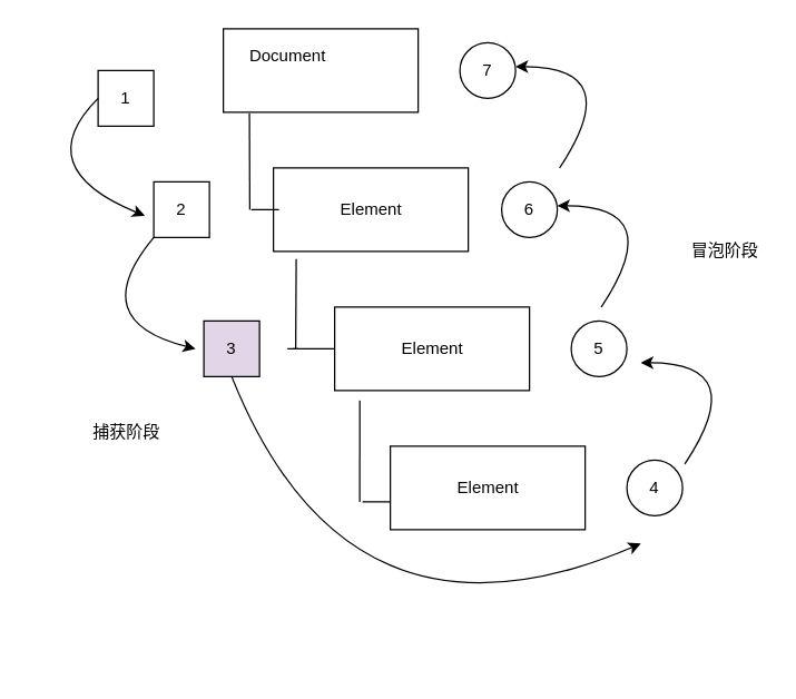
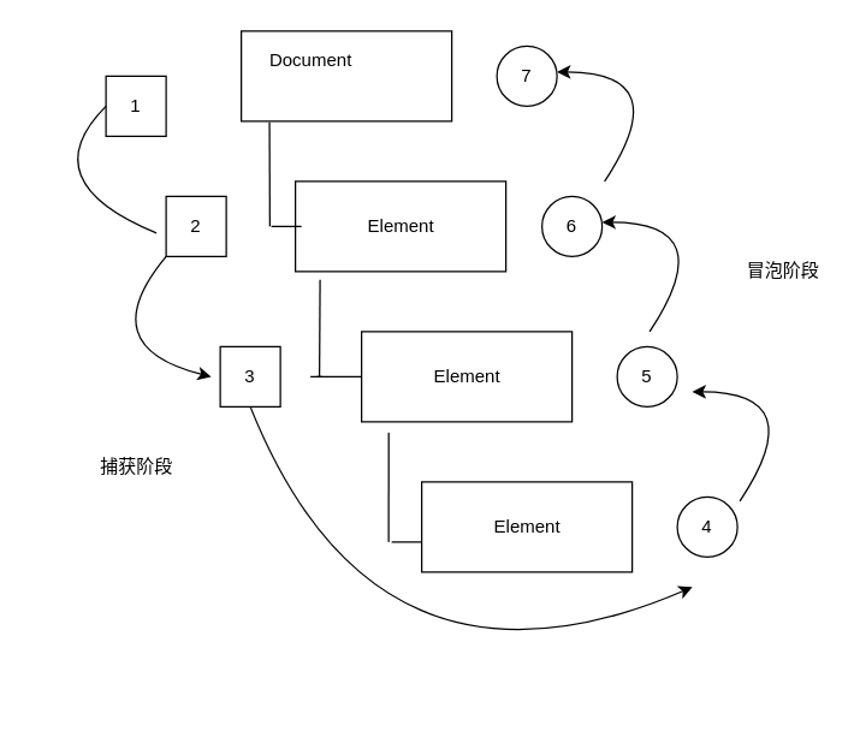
  <mxCell id="0" />
  <mxCell id="1" parent="0" />
  <mxCell id="2" value="" style="rounded=0;whiteSpace=wrap;html=1;" vertex="1" parent="1"><mxGeometry x="160" y="20" width="140" height="60" as="geometry" /></mxCell>
  <mxCell id="3" value="" style="rounded=0;whiteSpace=wrap;html=1;" vertex="1" parent="1"><mxGeometry x="196" y="120" width="140" height="60" as="geometry" /></mxCell>
  <mxCell id="4" value="Document" style="text;html=1;align=center;verticalAlign=middle;resizable=0;points=[];autosize=1;strokeColor=none;fillColor=none;" vertex="1" parent="1"><mxGeometry x="171" y="30" width="70" height="20" as="geometry" /></mxCell>
  <mxCell id="5" value="Element" style="text;html=1;align=center;verticalAlign=middle;resizable=0;points=[];autosize=1;strokeColor=none;fillColor=none;" vertex="1" parent="1"><mxGeometry x="236" y="140" width="60" height="20" as="geometry" /></mxCell>
  <mxCell id="6" value="" style="rounded=0;whiteSpace=wrap;html=1;" vertex="1" parent="1"><mxGeometry x="280" y="320" width="140" height="60" as="geometry" /></mxCell>
  <mxCell id="7" value="Element" style="text;html=1;align=center;verticalAlign=middle;resizable=0;points=[];autosize=1;strokeColor=none;fillColor=none;" vertex="1" parent="1"><mxGeometry x="320" y="340" width="60" height="20" as="geometry" /></mxCell>
  <mxCell id="8" value="" style="rounded=0;whiteSpace=wrap;html=1;" vertex="1" parent="1"><mxGeometry x="240" y="220" width="140" height="60" as="geometry" /></mxCell>
  <mxCell id="9" value="Element" style="text;html=1;align=center;verticalAlign=middle;resizable=0;points=[];autosize=1;strokeColor=none;fillColor=none;" vertex="1" parent="1"><mxGeometry x="280" y="240" width="60" height="20" as="geometry" /></mxCell>
  <mxCell id="10" value="" style="endArrow=none;html=1;entryX=0.134;entryY=1.013;entryDx=0;entryDy=0;entryPerimeter=0;curved=1;" edge="1" parent="1" target="2"><mxGeometry width="50" height="50" relative="1" as="geometry"><mxPoint x="179" y="150" as="sourcePoint" /><mxPoint x="460" y="240" as="targetPoint" /></mxGeometry></mxCell>
  <mxCell id="11" value="" style="endArrow=none;html=1;curved=1;" edge="1" parent="1"><mxGeometry width="50" height="50" relative="1" as="geometry"><mxPoint x="180" y="150" as="sourcePoint" /><mxPoint x="200" y="150" as="targetPoint" /></mxGeometry></mxCell>
  <mxCell id="12" value="" style="endArrow=none;html=1;exitDx=0;exitDy=0;exitPerimeter=0;startArrow=none;curved=1;" edge="1" parent="1"><mxGeometry width="50" height="50" relative="1" as="geometry"><mxPoint x="206" y="250" as="sourcePoint" /><mxPoint x="214" y="250" as="targetPoint" /></mxGeometry></mxCell>
  <mxCell id="13" value="" style="endArrow=none;html=1;curved=1;exitX=0.129;exitY=1.12;exitDx=0;exitDy=0;exitPerimeter=0;" edge="1" parent="1" source="8"><mxGeometry width="50" height="50" relative="1" as="geometry"><mxPoint x="410" y="190" as="sourcePoint" /><mxPoint x="258" y="360" as="targetPoint" /></mxGeometry></mxCell>
  <mxCell id="14" value="" style="endArrow=none;html=1;curved=1;" edge="1" parent="1"><mxGeometry width="50" height="50" relative="1" as="geometry"><mxPoint x="260" y="360" as="sourcePoint" /><mxPoint x="280" y="360" as="targetPoint" /></mxGeometry></mxCell>
  <mxCell id="15" value="" style="endArrow=none;html=1;curved=1;entryX=0.117;entryY=1.093;entryDx=0;entryDy=0;entryPerimeter=0;" edge="1" parent="1" target="3"><mxGeometry width="50" height="50" relative="1" as="geometry"><mxPoint x="212" y="250" as="sourcePoint" /><mxPoint x="420" y="140" as="targetPoint" /></mxGeometry></mxCell>
  <mxCell id="16" value="" style="endArrow=none;html=1;curved=1;entryX=0;entryY=0.5;entryDx=0;entryDy=0;" edge="1" parent="1" target="8"><mxGeometry width="50" height="50" relative="1" as="geometry"><mxPoint x="210" y="250" as="sourcePoint" /><mxPoint x="420" y="140" as="targetPoint" /></mxGeometry></mxCell>
  <mxCell id="17" value="1" style="whiteSpace=wrap;html=1;aspect=fixed;" vertex="1" parent="1"><mxGeometry x="70" y="50" width="40" height="40" as="geometry" /></mxCell>
  <mxCell id="18" value="2" style="whiteSpace=wrap;html=1;aspect=fixed;" vertex="1" parent="1"><mxGeometry x="110" y="130" width="40" height="40" as="geometry" /></mxCell>
- <mxCell id="19" value="3" style="whiteSpace=wrap;html=1;aspect=fixed;fillColor=#e1d5e7;" vertex="1" parent="1"><mxGeometry x="146" y="230" width="40" height="40" as="geometry" /></mxCell>
- <mxCell id="20" value="" style="endArrow=classic;html=1;curved=1;exitX=0;exitY=0.5;exitDx=0;exitDy=0;entryX=-0.16;entryY=0.61;entryDx=0;entryDy=0;entryPerimeter=0;" edge="1" parent="1" source="17" target="18"><mxGeometry width="50" height="50" relative="1" as="geometry"><mxPoint x="370" y="190" as="sourcePoint" /><mxPoint x="420" y="140" as="targetPoint" /><Array as="points"><mxPoint x="20" y="120" /></Array></mxGeometry></mxCell>
+ <mxCell id="19" value="3" style="whiteSpace=wrap;html=1;aspect=fixed;" vertex="1" parent="1"><mxGeometry x="146" y="230" width="40" height="40" as="geometry" /></mxCell>
+ <mxCell id="20" value="" style="endArrow=none;html=1;curved=1;exitX=0;exitY=0.5;exitDx=0;exitDy=0;entryX=-0.16;entryY=0.61;entryDx=0;entryDy=0;entryPerimeter=0;" edge="1" parent="1" source="17" target="18"><mxGeometry width="50" height="50" relative="1" as="geometry"><mxPoint x="370" y="190" as="sourcePoint" /><mxPoint x="420" y="140" as="targetPoint" /><Array as="points"><mxPoint x="20" y="120" /></Array></mxGeometry></mxCell>
  <mxCell id="21" value="" style="endArrow=classic;html=1;curved=1;exitX=0;exitY=1;exitDx=0;exitDy=0;" edge="1" parent="1" source="18"><mxGeometry width="50" height="50" relative="1" as="geometry"><mxPoint x="370" y="190" as="sourcePoint" /><mxPoint x="140" y="250" as="targetPoint" /><Array as="points"><mxPoint x="60" y="230" /></Array></mxGeometry></mxCell>
  <mxCell id="22" value="" style="endArrow=classic;html=1;curved=1;exitX=0.5;exitY=1;exitDx=0;exitDy=0;" edge="1" parent="1" source="19"><mxGeometry width="50" height="50" relative="1" as="geometry"><mxPoint x="370" y="190" as="sourcePoint" /><mxPoint x="460" y="390" as="targetPoint" /><Array as="points"><mxPoint x="250" y="480" /></Array></mxGeometry></mxCell>
  <mxCell id="23" value="4" style="ellipse;whiteSpace=wrap;html=1;aspect=fixed;" vertex="1" parent="1"><mxGeometry x="450" y="330" width="40" height="40" as="geometry" /></mxCell>
  <mxCell id="24" value="5" style="ellipse;whiteSpace=wrap;html=1;aspect=fixed;" vertex="1" parent="1"><mxGeometry x="410" y="230" width="40" height="40" as="geometry" /></mxCell>
  <mxCell id="25" value="6" style="ellipse;whiteSpace=wrap;html=1;aspect=fixed;" vertex="1" parent="1"><mxGeometry x="360" y="130" width="40" height="40" as="geometry" /></mxCell>
  <mxCell id="26" value="7" style="ellipse;whiteSpace=wrap;html=1;aspect=fixed;" vertex="1" parent="1"><mxGeometry x="330" y="30" width="40" height="40" as="geometry" /></mxCell>
  <mxCell id="27" value="" style="endArrow=classic;html=1;curved=1;exitX=1.04;exitY=0.07;exitDx=0;exitDy=0;exitPerimeter=0;" edge="1" parent="1" source="23"><mxGeometry width="50" height="50" relative="1" as="geometry"><mxPoint x="370" y="190" as="sourcePoint" /><mxPoint x="460" y="260" as="targetPoint" /><Array as="points"><mxPoint x="540" y="260" /></Array></mxGeometry></mxCell>
  <mxCell id="28" value="" style="endArrow=classic;html=1;curved=1;exitX=1.04;exitY=0.07;exitDx=0;exitDy=0;exitPerimeter=0;" edge="1" parent="1"><mxGeometry width="50" height="50" relative="1" as="geometry"><mxPoint x="431.6" y="220" as="sourcePoint" /><mxPoint x="400" y="147.2" as="targetPoint" /><Array as="points"><mxPoint x="480" y="147.2" /></Array></mxGeometry></mxCell>
  <mxCell id="29" value="" style="endArrow=classic;html=1;curved=1;exitX=1.04;exitY=0.07;exitDx=0;exitDy=0;exitPerimeter=0;" edge="1" parent="1"><mxGeometry width="50" height="50" relative="1" as="geometry"><mxPoint x="401.6" y="120" as="sourcePoint" /><mxPoint x="370" y="47.2" as="targetPoint" /><Array as="points"><mxPoint x="450" y="47.2" /></Array></mxGeometry></mxCell>
  <mxCell id="30" value="捕获阶段" style="text;html=1;align=center;verticalAlign=middle;resizable=0;points=[];autosize=1;strokeColor=none;fillColor=none;" vertex="1" parent="1"><mxGeometry x="60" y="300" width="60" height="20" as="geometry" /></mxCell>
  <mxCell id="31" value="冒泡阶段" style="text;html=1;align=center;verticalAlign=middle;resizable=0;points=[];autosize=1;strokeColor=none;fillColor=none;" vertex="1" parent="1"><mxGeometry x="490" y="170" width="60" height="20" as="geometry" /></mxCell>
